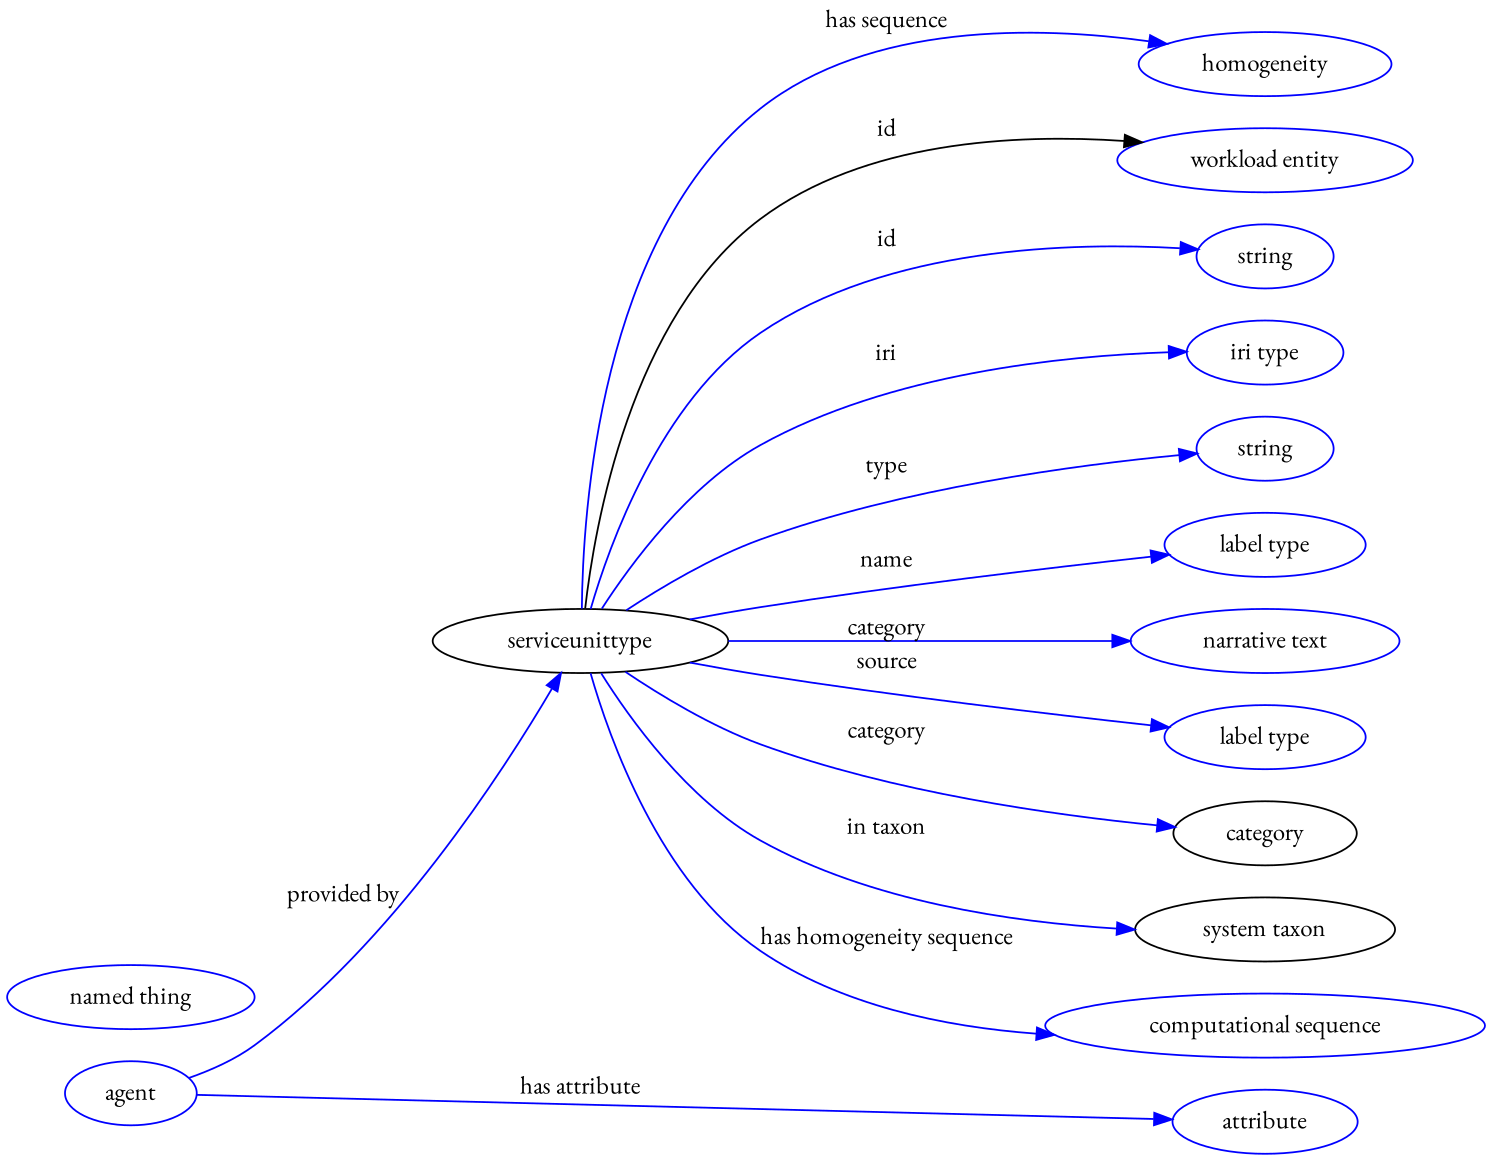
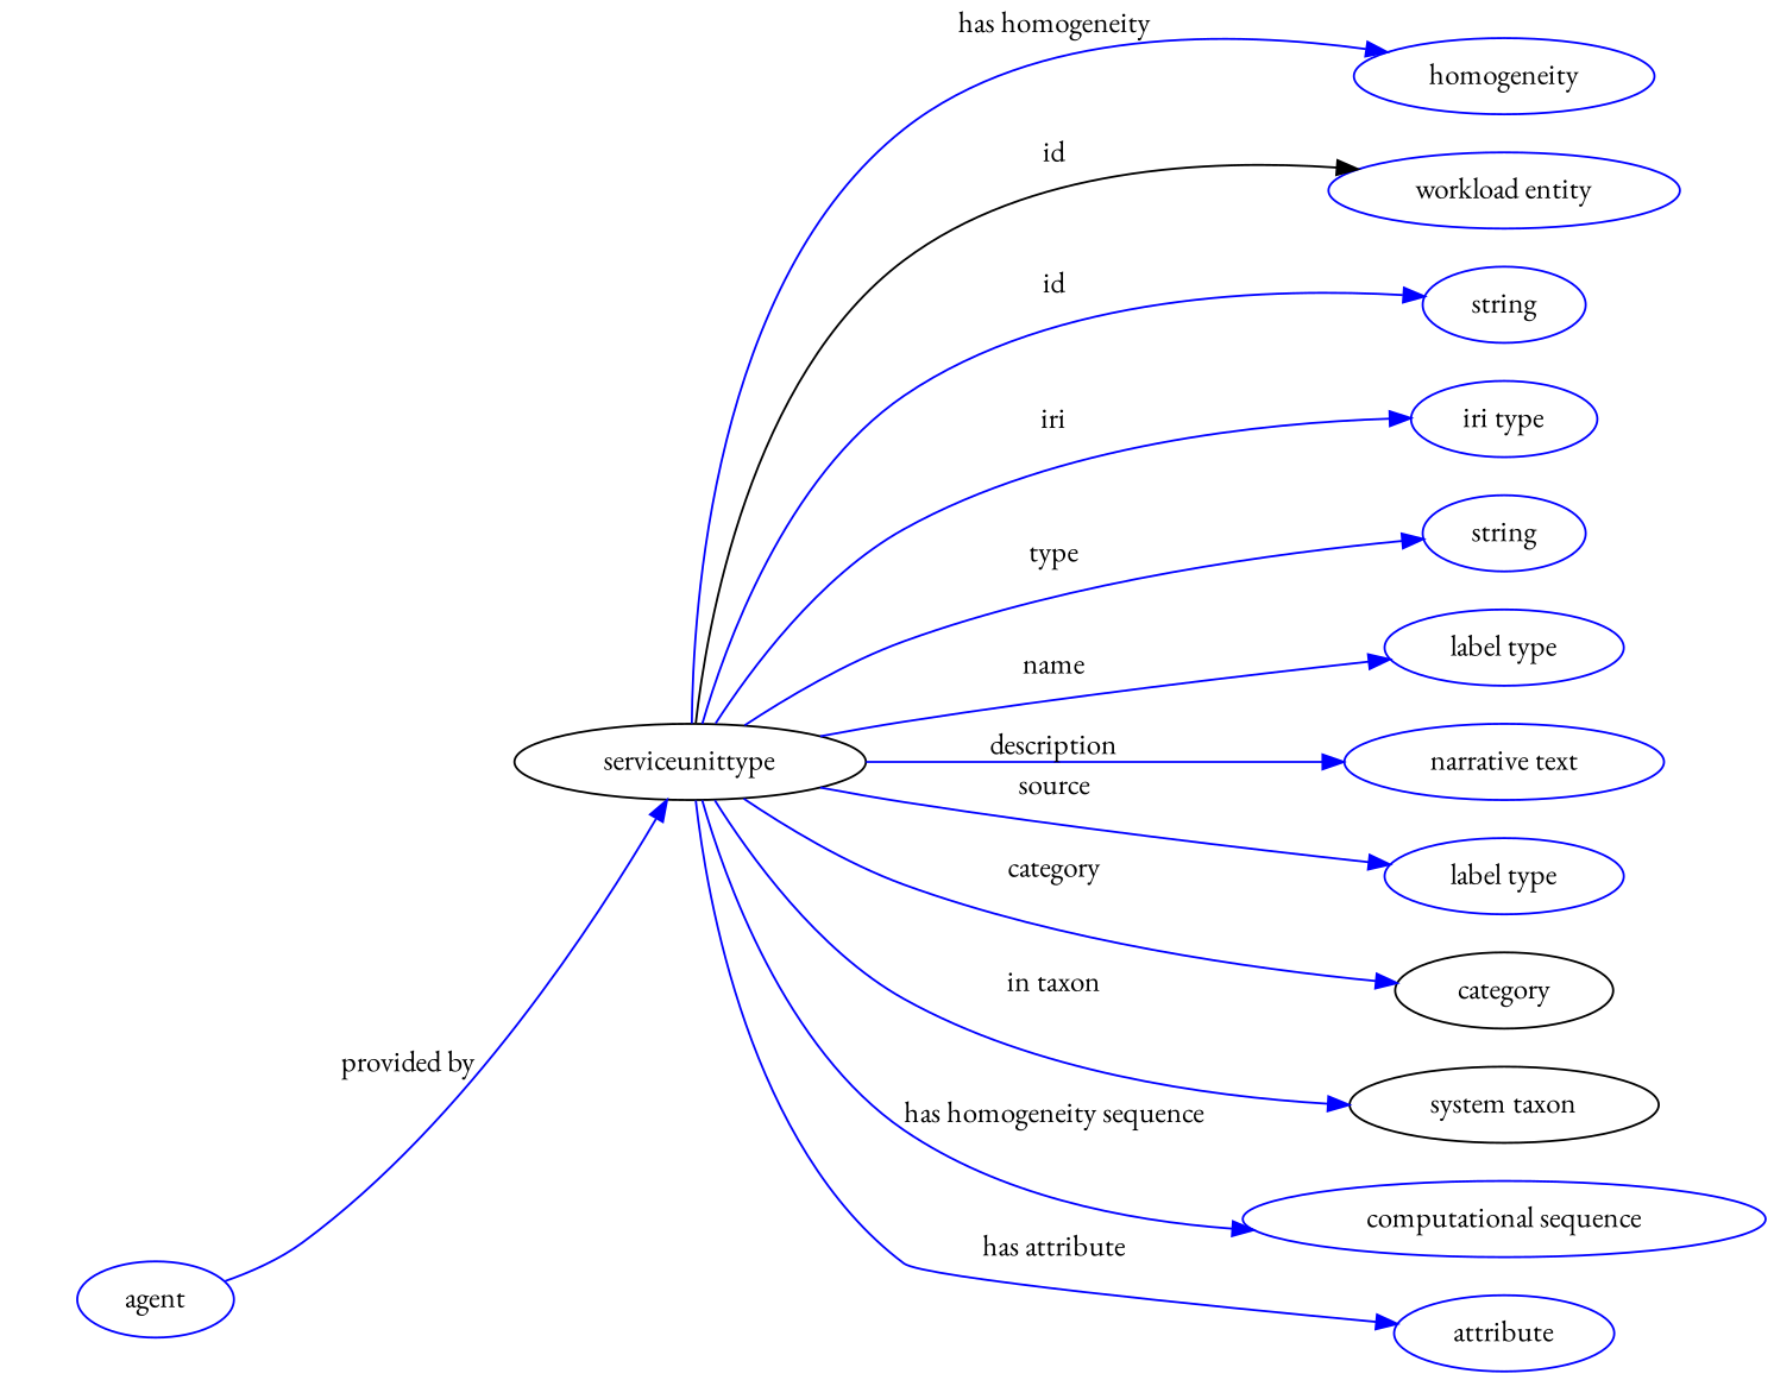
  digraph {
    fontname="EB Garamond"
    rankdir=LR
    node [fontname="EB Garamond" color=blue]
    edge [fontname="EB Garamond" color=blue style=solid]
    n1 [height=0.5 label=serviceunittype width=2.3109 color=""]
    "workload entity" [height=0.5 width=2.3109]
    n3 [height=0.5 label=string width=1.0652]
    n4 [height=0.5 label="iri type" width=1.2277]
    n5 [height=0.5 label=string width=1.0652]
    n6 [height=0.5 label="label type" width=1.5707]
    n7 [height=0.5 label="narrative text" width=2.0943]
    n8 [height=0.5 label="label type" width=1.5707]
    n9 [height=0.5 label=attribute width=1.4443]
    category [height=0.5 width=1.4263 color=""]
    n11 [color=black height=0.5 label="system taxon" width=2.022]
    n12 [height=0.5 label="computational sequence" width=3.4303]
    n13 [height=0.5 label=homogeneity width=1.9679]
    n14 [height=0.5 label=agent width=1.0291]
-   n15 [height=0.5 label="named thing" width=1.9318]
    n1 -> "workload entity" [label=id color="" style=""]
    n1 -> n3 [label=id]
    n1 -> n4 [label=iri]
    n1 -> n5 [label=type]
    n1 -> n6 [label=name]
-   n1 -> n7 [label=category]
+   n1 -> n7 [label=description]
    n1 -> n8 [label=source]
-   n14 -> n9 [label="has attribute"]
+   n1 -> n9 [label="has attribute"]
    n1 -> category [label=category]
    n1 -> n11 [label="in taxon"]
    n1 -> n12 [label="has homogeneity sequence"]
-   n1 -> n13 [label="has sequence"]
+   n1 -> n13 [label="has homogeneity"]
    n14 -> n1 [label="provided by"]
  }
